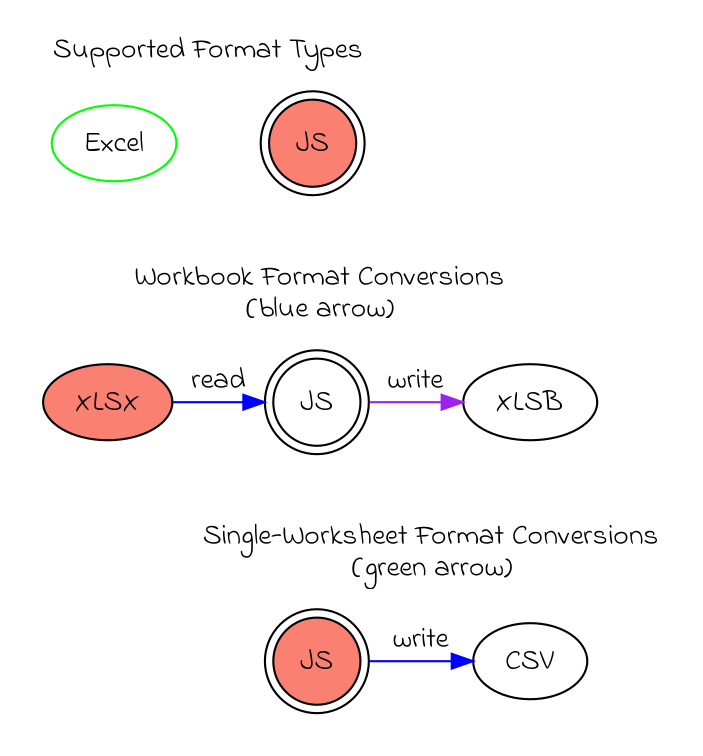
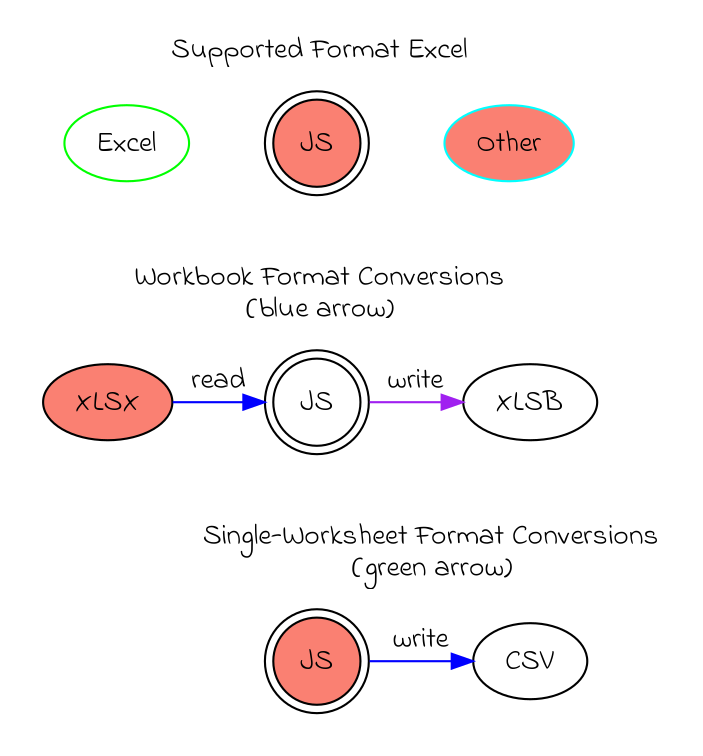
  digraph {
    fillcolor=transparent
    fontname="Indie Flower"
    labelloc=t
    mindist=0
    style=filled
    node [fillcolor=white fontname="Indie Flower" style=filled]
    edge [style=invis]
    n1 [color="#00FF00" label=Excel]
    n2 [fillcolor=salmon label=XLSX]
    n3 [fillcolor=salmon label=JS shape=doublecircle]
    n4 [label=JS shape=doublecircle]
    n5 [fillcolor=salmon label=JS shape=doublecircle]
+   n6 [color=cyan fillcolor=salmon label=Other]
    n7 [label=XLSB]
    n8 [label=CSV]
    subgraph sub_1 {
      n1
      n2
    }
    subgraph sub_2 {
      n3
      n4
      n5
    }
    subgraph sub_3 {
+     n6
      n7
      n8
    }
    subgraph cluster_4 {
      color=transparent
-     label="Supported Format Types"
+     label="Supported Format Excel"
      subgraph sub_5 {
        color=transparent
        label="Supported Format Types"
        n1
        n3
+       n6
      }
    }
    subgraph cluster_6 {
      color=transparent
      label="Workbook Format Conversions\n(blue arrow)"
      subgraph sub_7 {
        color=transparent
        label="Workbook Format Conversions\n(blue arrow)"
        n2
        n4
        n7
      }
    }
    subgraph cluster_8 {
      color=transparent
      label="Single-Worksheet Format Conversions\n(green arrow)"
      subgraph sub_9 {
        color=transparent
        label="Single-Worksheet Format Conversions\n(green arrow)"
        n5
        n8
      }
    }
    n1 -> n2
    n1 -> n3 [constraint=false]
    n2 -> n4 [color=blue constraint=false fontname="Indie Flower" label=read style=""]
    n3 -> n4
+   n3 -> n6 [constraint=false]
    n4 -> n5
    n4 -> n7 [color=purple constraint=false fontname="Indie Flower" label=write style=""]
    n5 -> n8 [color=blue constraint=false fontname="Indie Flower" label=write style=""]
+   n6 -> n7
    n7 -> n8
  }
